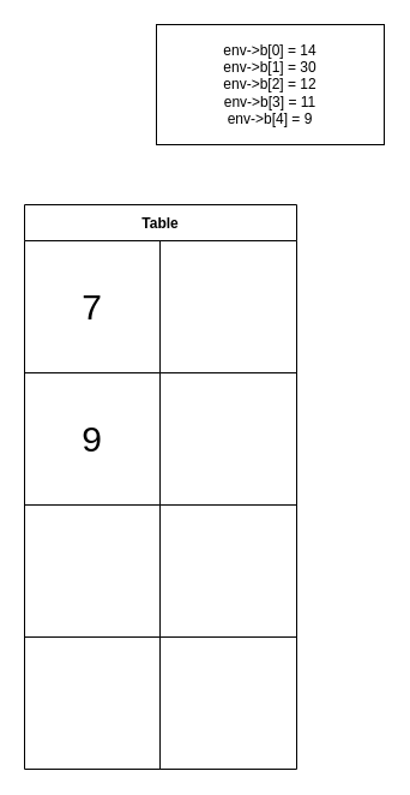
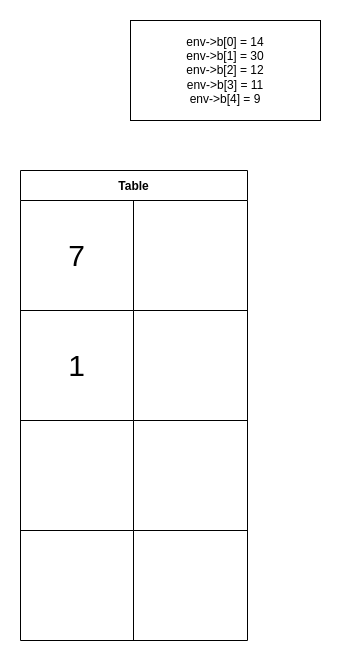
  <mxCell id="0" />
  <mxCell id="1" parent="0" />
  <mxCell id="2" value="env-&amp;gt;b[0] = 14&lt;br&gt;env-&amp;gt;b[1] = 30&lt;br&gt;env-&amp;gt;b[2] = 12&lt;br&gt;env-&amp;gt;b[3] = 11&lt;br&gt;env-&amp;gt;b[4] = 9" style="rounded=0;whiteSpace=wrap;html=1;" vertex="1" parent="1"><mxGeometry x="130" y="20" width="190" height="100" as="geometry" /></mxCell>
  <mxCell id="3" value="Table" style="shape=table;startSize=30;container=1;collapsible=0;childLayout=tableLayout;fontStyle=1;align=center;shadow=0;rounded=0;movable=1;resizable=1;rotatable=1;deletable=1;editable=1;connectable=1;" vertex="1" parent="1"><mxGeometry x="20" y="170" width="227" height="470" as="geometry" /></mxCell>
  <mxCell id="4" value="" style="shape=tableRow;horizontal=0;startSize=0;swimlaneHead=0;swimlaneBody=0;top=0;left=0;bottom=0;right=0;collapsible=0;dropTarget=0;fillColor=none;points=[[0,0.5],[1,0.5]];portConstraint=eastwest;" vertex="1" parent="3"><mxGeometry y="30" width="227" height="110" as="geometry" /></mxCell>
  <mxCell id="5" value="&lt;font style=&quot;font-size: 30px;&quot;&gt;7&lt;/font&gt;" style="shape=partialRectangle;html=1;whiteSpace=wrap;connectable=0;fillColor=none;top=0;left=0;bottom=0;right=0;overflow=hidden;" vertex="1" parent="4"><mxGeometry width="113" height="110" as="geometry"><mxRectangle width="113" height="110" as="alternateBounds" /></mxGeometry></mxCell>
  <mxCell id="6" value="" style="shape=partialRectangle;html=1;whiteSpace=wrap;connectable=0;fillColor=none;top=0;left=0;bottom=0;right=0;overflow=hidden;" vertex="1" parent="4"><mxGeometry x="113" width="114" height="110" as="geometry"><mxRectangle width="114" height="110" as="alternateBounds" /></mxGeometry></mxCell>
  <mxCell id="7" value="" style="shape=tableRow;horizontal=0;startSize=0;swimlaneHead=0;swimlaneBody=0;top=0;left=0;bottom=0;right=0;collapsible=0;dropTarget=0;fillColor=none;points=[[0,0.5],[1,0.5]];portConstraint=eastwest;" vertex="1" parent="3"><mxGeometry y="140" width="227" height="110" as="geometry" /></mxCell>
- <mxCell id="8" value="&lt;font style=&quot;font-size: 30px;&quot;&gt;9&lt;/font&gt;" style="shape=partialRectangle;html=1;whiteSpace=wrap;connectable=0;fillColor=none;top=0;left=0;bottom=0;right=0;overflow=hidden;" vertex="1" parent="7"><mxGeometry width="113" height="110" as="geometry"><mxRectangle width="113" height="110" as="alternateBounds" /></mxGeometry></mxCell>
+ <mxCell id="8" value="&lt;font style=&quot;font-size: 30px;&quot;&gt;1&lt;/font&gt;" style="shape=partialRectangle;html=1;whiteSpace=wrap;connectable=0;fillColor=none;top=0;left=0;bottom=0;right=0;overflow=hidden;" vertex="1" parent="7"><mxGeometry width="113" height="110" as="geometry"><mxRectangle width="113" height="110" as="alternateBounds" /></mxGeometry></mxCell>
  <mxCell id="9" value="" style="shape=partialRectangle;html=1;whiteSpace=wrap;connectable=0;fillColor=none;top=0;left=0;bottom=0;right=0;overflow=hidden;" vertex="1" parent="7"><mxGeometry x="113" width="114" height="110" as="geometry"><mxRectangle width="114" height="110" as="alternateBounds" /></mxGeometry></mxCell>
  <mxCell id="10" style="shape=tableRow;horizontal=0;startSize=0;swimlaneHead=0;swimlaneBody=0;top=0;left=0;bottom=0;right=0;collapsible=0;dropTarget=0;fillColor=none;points=[[0,0.5],[1,0.5]];portConstraint=eastwest;" vertex="1" parent="3"><mxGeometry y="250" width="227" height="110" as="geometry" /></mxCell>
  <mxCell id="11" style="shape=partialRectangle;html=1;whiteSpace=wrap;connectable=0;fillColor=none;top=0;left=0;bottom=0;right=0;overflow=hidden;" vertex="1" parent="10"><mxGeometry width="113" height="110" as="geometry"><mxRectangle width="113" height="110" as="alternateBounds" /></mxGeometry></mxCell>
  <mxCell id="12" style="shape=partialRectangle;html=1;whiteSpace=wrap;connectable=0;fillColor=none;top=0;left=0;bottom=0;right=0;overflow=hidden;" vertex="1" parent="10"><mxGeometry x="113" width="114" height="110" as="geometry"><mxRectangle width="114" height="110" as="alternateBounds" /></mxGeometry></mxCell>
  <mxCell id="13" style="shape=tableRow;horizontal=0;startSize=0;swimlaneHead=0;swimlaneBody=0;top=0;left=0;bottom=0;right=0;collapsible=0;dropTarget=0;fillColor=none;points=[[0,0.5],[1,0.5]];portConstraint=eastwest;" vertex="1" parent="3"><mxGeometry y="360" width="227" height="110" as="geometry" /></mxCell>
  <mxCell id="14" style="shape=partialRectangle;html=1;whiteSpace=wrap;connectable=0;fillColor=none;top=0;left=0;bottom=0;right=0;overflow=hidden;" vertex="1" parent="13"><mxGeometry width="113" height="110" as="geometry"><mxRectangle width="113" height="110" as="alternateBounds" /></mxGeometry></mxCell>
  <mxCell id="15" style="shape=partialRectangle;html=1;whiteSpace=wrap;connectable=0;fillColor=none;top=0;left=0;bottom=0;right=0;overflow=hidden;" vertex="1" parent="13"><mxGeometry x="113" width="114" height="110" as="geometry"><mxRectangle width="114" height="110" as="alternateBounds" /></mxGeometry></mxCell>
